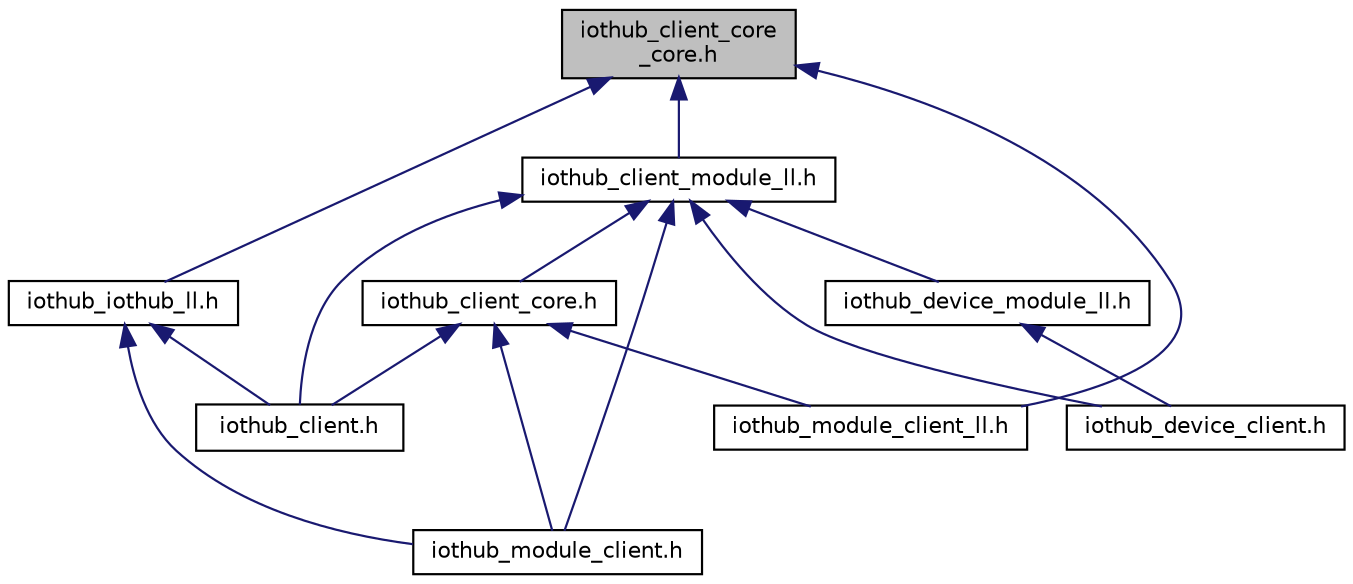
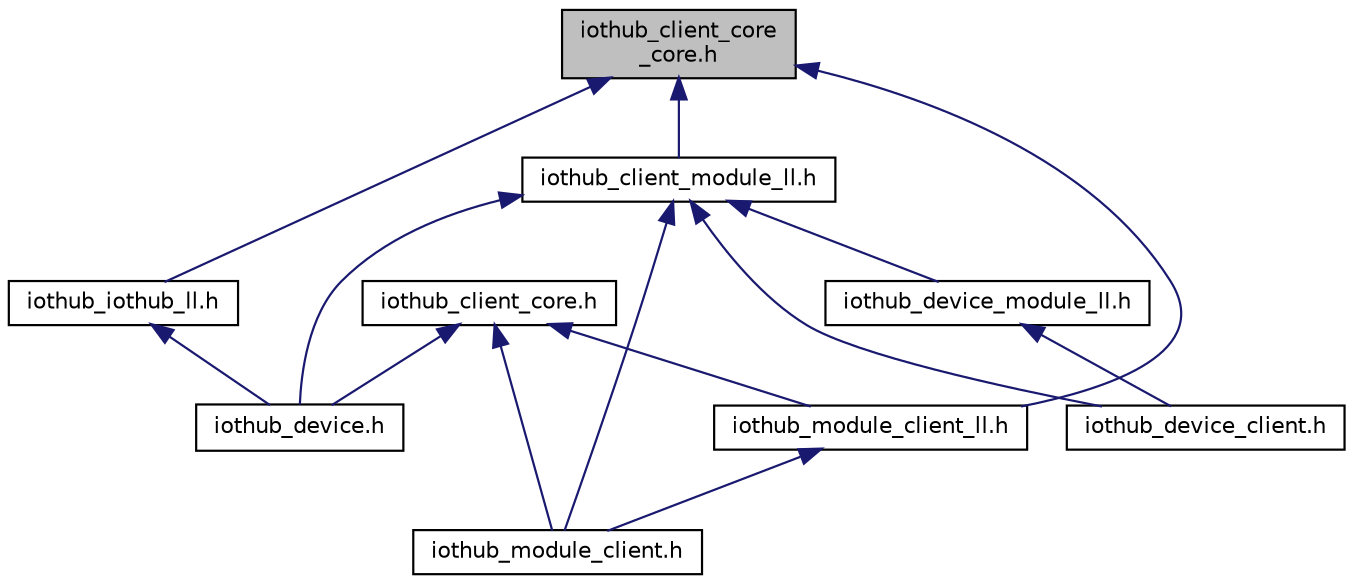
  digraph {
    node [color=black fillcolor=white fontname=Helvetica fontsize=10 shape=record style=filled]
    edge [color=midnightblue dir=back fontname=Helvetica fontsize=10 labelfontname=Helvetica labelfontsize=10 style=solid]
    n1 [fillcolor=grey75 fontcolor=black height=0.2 label="iothub_client_core\l_core.h" width=0.4]
    n2 [height=0.2 label="iothub_client_module_ll.h" width=0.4]
    n3 [height=0.2 label="iothub_iothub_ll.h" width=0.4]
    n4 [height=0.2 label="iothub_module_client_ll.h" width=0.4]
-   n5 [height=0.2 label="iothub_client.h" width=0.4]
+   n5 [height=0.2 label="iothub_device.h" width=0.4]
    n6 [height=0.2 label="iothub_client_core.h" width=0.4]
    n7 [height=0.2 label="iothub_device_client.h" width=0.4]
    n8 [height=0.2 label="iothub_module_client.h" width=0.4]
    n9 [height=0.2 label="iothub_device_module_ll.h" width=0.4]
    n1 -> n2
    n1 -> n3
    n1 -> n4
    n2 -> n5
-   n2 -> n6
    n2 -> n7
    n2 -> n8
    n2 -> n9
    n3 -> n5
-   n3 -> n8
+   n4 -> n8
    n6 -> n4
    n6 -> n5
    n6 -> n8
    n9 -> n7
  }
